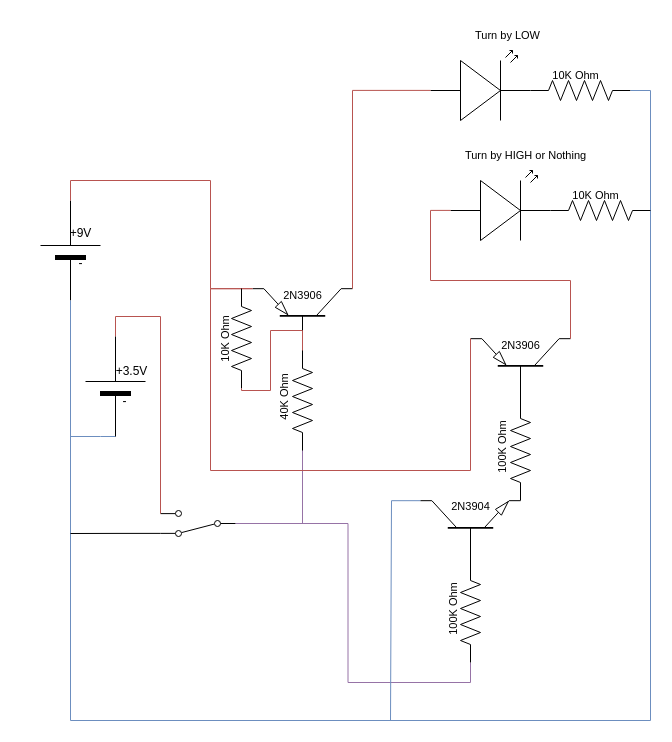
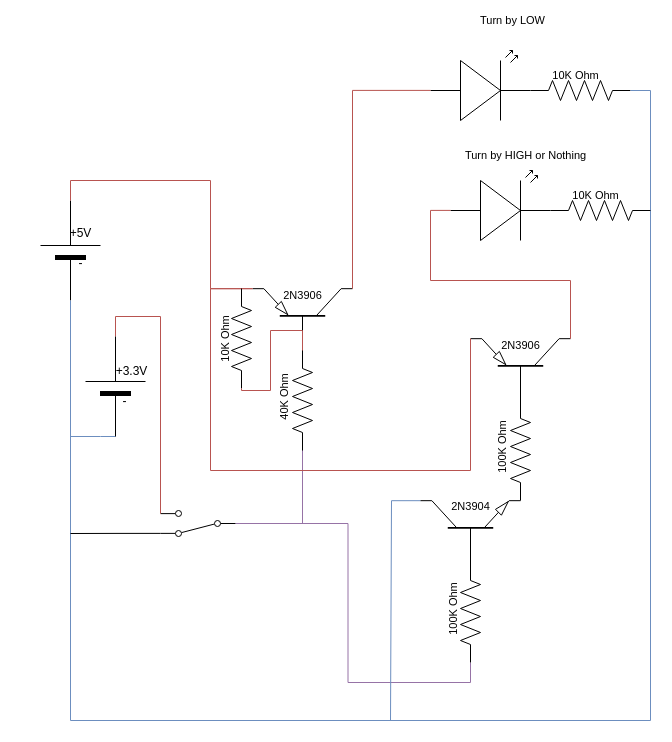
  <mxCell id="0" />
  <mxCell id="1" parent="0" />
  <mxCell id="2" value="" style="verticalLabelPosition=bottom;shadow=0;dashed=0;align=center;html=1;verticalAlign=top;shape=mxgraph.electrical.transistors.pnp_transistor_5;rotation=-90;" parent="1" vertex="1"><mxGeometry x="270" y="270" width="64" height="100" as="geometry" /></mxCell>
  <mxCell id="3" value="" style="verticalLabelPosition=bottom;shadow=0;dashed=0;align=center;fillColor=strokeColor;html=1;verticalAlign=top;strokeWidth=1;shape=mxgraph.electrical.miscellaneous.monocell_battery;rotation=-90;" parent="1" vertex="1"><mxGeometry x="20" y="220" width="100" height="60" as="geometry" /></mxCell>
- <mxCell id="4" value="+9V" style="text;html=1;align=center;verticalAlign=middle;resizable=0;points=[];autosize=1;strokeColor=none;fillColor=none;" parent="1" vertex="1"><mxGeometry x="55" y="218" width="50" height="30" as="geometry" /></mxCell>
+ <mxCell id="4" value="+5V" style="text;html=1;align=center;verticalAlign=middle;resizable=0;points=[];autosize=1;strokeColor=none;fillColor=none;" parent="1" vertex="1"><mxGeometry x="55" y="218" width="50" height="30" as="geometry" /></mxCell>
  <mxCell id="5" value="-" style="text;html=1;align=center;verticalAlign=middle;resizable=0;points=[];autosize=1;strokeColor=none;fillColor=none;" parent="1" vertex="1"><mxGeometry x="65" y="248" width="30" height="30" as="geometry" /></mxCell>
  <mxCell id="6" style="edgeStyle=orthogonalEdgeStyle;shape=connector;rounded=0;orthogonalLoop=1;jettySize=auto;html=1;entryX=1;entryY=0;entryDx=0;entryDy=0;entryPerimeter=0;labelBackgroundColor=default;strokeColor=#b85450;align=center;verticalAlign=middle;fontFamily=Helvetica;fontSize=11;fontColor=default;endArrow=none;endFill=0;exitX=1;exitY=0.5;exitDx=0;exitDy=0;exitPerimeter=0;fillColor=#f8cecc;" parent="1" source="3" target="2" edge="1"><mxGeometry relative="1" as="geometry"><Array as="points"><mxPoint x="70" y="180" /><mxPoint x="210" y="180" /><mxPoint x="210" y="288" /></Array></mxGeometry></mxCell>
  <mxCell id="7" value="" style="verticalLabelPosition=bottom;shadow=0;dashed=0;align=center;html=1;verticalAlign=top;shape=mxgraph.electrical.opto_electronics.led_2;pointerEvents=1;fontFamily=Helvetica;fontSize=11;fontColor=default;" parent="1" vertex="1"><mxGeometry x="430" y="50" width="100" height="70" as="geometry" /></mxCell>
  <mxCell id="8" style="edgeStyle=orthogonalEdgeStyle;shape=connector;rounded=0;orthogonalLoop=1;jettySize=auto;html=1;exitX=1;exitY=1;exitDx=0;exitDy=0;exitPerimeter=0;entryX=0;entryY=0.57;entryDx=0;entryDy=0;entryPerimeter=0;labelBackgroundColor=default;strokeColor=#b85450;align=center;verticalAlign=middle;fontFamily=Helvetica;fontSize=11;fontColor=default;endArrow=none;endFill=0;fillColor=#f8cecc;" parent="1" source="2" target="7" edge="1"><mxGeometry relative="1" as="geometry" /></mxCell>
  <mxCell id="9" value="" style="pointerEvents=1;verticalLabelPosition=bottom;shadow=0;dashed=0;align=center;html=1;verticalAlign=top;shape=mxgraph.electrical.resistors.resistor_2;fontFamily=Helvetica;fontSize=11;fontColor=default;" parent="1" vertex="1"><mxGeometry x="530" y="80" width="100" height="20" as="geometry" /></mxCell>
  <mxCell id="10" value="10K Ohm" style="text;html=1;align=center;verticalAlign=middle;resizable=0;points=[];autosize=1;strokeColor=none;fillColor=none;fontSize=11;fontFamily=Helvetica;fontColor=default;" parent="1" vertex="1"><mxGeometry x="540" y="60" width="70" height="30" as="geometry" /></mxCell>
  <mxCell id="11" value="2N3906" style="text;html=1;align=center;verticalAlign=middle;resizable=0;points=[];autosize=1;strokeColor=none;fillColor=none;fontSize=11;fontFamily=Helvetica;fontColor=default;" parent="1" vertex="1"><mxGeometry x="272" y="280" width="60" height="30" as="geometry" /></mxCell>
  <mxCell id="12" style="edgeStyle=orthogonalEdgeStyle;shape=connector;rounded=0;orthogonalLoop=1;jettySize=auto;html=1;exitX=1;exitY=0.5;exitDx=0;exitDy=0;exitPerimeter=0;entryX=0;entryY=0.5;entryDx=0;entryDy=0;entryPerimeter=0;labelBackgroundColor=default;align=center;verticalAlign=middle;fontFamily=Helvetica;fontSize=11;fontColor=default;endArrow=none;endFill=0;fillColor=#dae8fc;strokeColor=#6c8ebf;" parent="1" source="9" target="3" edge="1"><mxGeometry relative="1" as="geometry"><Array as="points"><mxPoint x="650" y="90" /><mxPoint x="650" y="720" /><mxPoint x="70" y="720" /></Array></mxGeometry></mxCell>
  <mxCell id="13" style="edgeStyle=orthogonalEdgeStyle;shape=connector;rounded=0;orthogonalLoop=1;jettySize=auto;html=1;exitX=0;exitY=0.5;exitDx=0;exitDy=0;exitPerimeter=0;labelBackgroundColor=default;strokeColor=#9673a6;align=center;verticalAlign=middle;fontFamily=Helvetica;fontSize=11;fontColor=default;endArrow=none;endFill=0;fillColor=#e1d5e7;" parent="1" edge="1"><mxGeometry relative="1" as="geometry"><mxPoint x="302" y="523" as="targetPoint" /><mxPoint x="302" y="443" as="sourcePoint" /></mxGeometry></mxCell>
  <mxCell id="14" value="" style="pointerEvents=1;verticalLabelPosition=bottom;shadow=0;dashed=0;align=center;html=1;verticalAlign=top;shape=mxgraph.electrical.resistors.resistor_2;fontFamily=Helvetica;fontSize=11;fontColor=default;rotation=-90;" parent="1" vertex="1"><mxGeometry x="252" y="390" width="100" height="20" as="geometry" /></mxCell>
  <mxCell id="15" value="" style="verticalLabelPosition=bottom;shadow=0;dashed=0;align=center;html=1;verticalAlign=top;shape=mxgraph.electrical.transistors.pnp_transistor_5;rotation=-90;" parent="1" vertex="1"><mxGeometry x="488" y="320" width="64" height="100" as="geometry" /></mxCell>
  <mxCell id="16" value="2N3906" style="text;html=1;align=center;verticalAlign=middle;resizable=0;points=[];autosize=1;strokeColor=none;fillColor=none;fontSize=11;fontFamily=Helvetica;fontColor=default;" parent="1" vertex="1"><mxGeometry x="490" y="330" width="60" height="30" as="geometry" /></mxCell>
  <mxCell id="17" value="" style="pointerEvents=1;verticalLabelPosition=bottom;shadow=0;dashed=0;align=center;html=1;verticalAlign=top;shape=mxgraph.electrical.resistors.resistor_2;fontFamily=Helvetica;fontSize=11;fontColor=default;rotation=-90;" parent="1" vertex="1"><mxGeometry x="470" y="440" width="100" height="20" as="geometry" /></mxCell>
  <mxCell id="18" style="edgeStyle=orthogonalEdgeStyle;rounded=0;orthogonalLoop=1;jettySize=auto;html=1;exitX=1;exitY=0;exitDx=0;exitDy=0;exitPerimeter=0;entryX=1;entryY=0;entryDx=0;entryDy=0;entryPerimeter=0;endArrow=none;endFill=0;fillColor=#f8cecc;strokeColor=#b85450;" parent="1" source="2" target="15" edge="1"><mxGeometry relative="1" as="geometry"><Array as="points"><mxPoint x="210" y="288" /><mxPoint x="210" y="470" /><mxPoint x="470" y="470" /></Array></mxGeometry></mxCell>
  <mxCell id="19" value="" style="verticalLabelPosition=bottom;shadow=0;dashed=0;align=center;html=1;verticalAlign=top;shape=mxgraph.electrical.opto_electronics.led_2;pointerEvents=1;fontFamily=Helvetica;fontSize=11;fontColor=default;" parent="1" vertex="1"><mxGeometry x="450" y="170" width="100" height="70" as="geometry" /></mxCell>
  <mxCell id="20" value="" style="pointerEvents=1;verticalLabelPosition=bottom;shadow=0;dashed=0;align=center;html=1;verticalAlign=top;shape=mxgraph.electrical.resistors.resistor_2;fontFamily=Helvetica;fontSize=11;fontColor=default;" parent="1" vertex="1"><mxGeometry x="550" y="200" width="100" height="20" as="geometry" /></mxCell>
  <mxCell id="21" value="10K Ohm" style="text;html=1;align=center;verticalAlign=middle;resizable=0;points=[];autosize=1;strokeColor=none;fillColor=none;fontSize=11;fontFamily=Helvetica;fontColor=default;" parent="1" vertex="1"><mxGeometry x="560" y="180" width="70" height="30" as="geometry" /></mxCell>
  <mxCell id="22" style="edgeStyle=orthogonalEdgeStyle;shape=connector;rounded=0;orthogonalLoop=1;jettySize=auto;html=1;exitX=1;exitY=1;exitDx=0;exitDy=0;exitPerimeter=0;entryX=0;entryY=0.57;entryDx=0;entryDy=0;entryPerimeter=0;labelBackgroundColor=default;strokeColor=#b85450;align=center;verticalAlign=middle;fontFamily=Helvetica;fontSize=11;fontColor=default;endArrow=none;endFill=0;fillColor=#f8cecc;" parent="1" source="15" target="19" edge="1"><mxGeometry relative="1" as="geometry"><Array as="points"><mxPoint x="570" y="280" /><mxPoint x="430" y="280" /><mxPoint x="430" y="210" /></Array></mxGeometry></mxCell>
  <mxCell id="23" value="2N3904" style="text;html=1;align=center;verticalAlign=middle;resizable=0;points=[];autosize=1;strokeColor=none;fillColor=none;fontSize=11;fontFamily=Helvetica;fontColor=default;" parent="1" vertex="1"><mxGeometry x="440" y="491" width="60" height="30" as="geometry" /></mxCell>
  <mxCell id="24" style="edgeStyle=orthogonalEdgeStyle;shape=connector;rounded=0;orthogonalLoop=1;jettySize=auto;html=1;exitX=0;exitY=0.5;exitDx=0;exitDy=0;exitPerimeter=0;entryX=0;entryY=0.5;entryDx=0;entryDy=0;labelBackgroundColor=default;strokeColor=#9673a6;align=center;verticalAlign=middle;fontFamily=Helvetica;fontSize=11;fontColor=default;endArrow=none;endFill=0;fillColor=#e1d5e7;" parent="1" source="25" target="31" edge="1"><mxGeometry relative="1" as="geometry" /></mxCell>
  <mxCell id="25" value="" style="pointerEvents=1;verticalLabelPosition=bottom;shadow=0;dashed=0;align=center;html=1;verticalAlign=top;shape=mxgraph.electrical.resistors.resistor_2;fontFamily=Helvetica;fontSize=11;fontColor=default;rotation=-90;" parent="1" vertex="1"><mxGeometry x="420" y="602" width="100" height="20" as="geometry" /></mxCell>
  <mxCell id="26" style="edgeStyle=orthogonalEdgeStyle;shape=connector;rounded=0;orthogonalLoop=1;jettySize=auto;html=1;exitX=1;exitY=0;exitDx=0;exitDy=0;exitPerimeter=0;labelBackgroundColor=default;strokeColor=#6c8ebf;align=center;verticalAlign=middle;fontFamily=Helvetica;fontSize=11;fontColor=default;endArrow=none;endFill=0;fillColor=#dae8fc;" parent="1" source="27" edge="1"><mxGeometry relative="1" as="geometry"><mxPoint x="390" y="720" as="targetPoint" /><Array as="points"><mxPoint x="391" y="500" /></Array></mxGeometry></mxCell>
  <mxCell id="27" value="" style="verticalLabelPosition=bottom;shadow=0;dashed=0;align=center;html=1;verticalAlign=top;shape=mxgraph.electrical.transistors.npn_transistor_5;fontFamily=Helvetica;fontSize=11;fontColor=default;rotation=-90;" parent="1" vertex="1"><mxGeometry x="438" y="482" width="64" height="100" as="geometry" /></mxCell>
  <mxCell id="28" value="100K Ohm" style="text;html=1;align=center;verticalAlign=middle;resizable=0;points=[];autosize=1;strokeColor=none;fillColor=none;fontSize=11;fontFamily=Helvetica;fontColor=default;rotation=-90;" parent="1" vertex="1"><mxGeometry x="462" y="432" width="80" height="30" as="geometry" /></mxCell>
  <mxCell id="29" value="100K Ohm" style="text;html=1;align=center;verticalAlign=middle;resizable=0;points=[];autosize=1;strokeColor=none;fillColor=none;fontSize=11;fontFamily=Helvetica;fontColor=default;rotation=-90;" parent="1" vertex="1"><mxGeometry x="413" y="594" width="80" height="30" as="geometry" /></mxCell>
  <mxCell id="30" style="edgeStyle=orthogonalEdgeStyle;shape=connector;rounded=0;orthogonalLoop=1;jettySize=auto;html=1;exitX=1;exitY=0.12;exitDx=0;exitDy=0;labelBackgroundColor=default;strokeColor=default;align=center;verticalAlign=middle;fontFamily=Helvetica;fontSize=11;fontColor=default;endArrow=none;endFill=0;" parent="1" source="31" edge="1"><mxGeometry relative="1" as="geometry"><mxPoint x="70" y="533" as="targetPoint" /></mxGeometry></mxCell>
  <mxCell id="31" value="" style="html=1;shape=mxgraph.electrical.electro-mechanical.twoWaySwitch;aspect=fixed;elSwitchState=2;fontFamily=Helvetica;fontSize=11;fontColor=default;rotation=-180;" parent="1" vertex="1"><mxGeometry x="160" y="510" width="75" height="26" as="geometry" /></mxCell>
  <mxCell id="32" style="edgeStyle=orthogonalEdgeStyle;shape=connector;rounded=0;orthogonalLoop=1;jettySize=auto;html=1;exitX=0;exitY=0.5;exitDx=0;exitDy=0;exitPerimeter=0;labelBackgroundColor=default;strokeColor=#6c8ebf;align=center;verticalAlign=middle;fontFamily=Helvetica;fontSize=11;fontColor=default;endArrow=none;endFill=0;fillColor=#dae8fc;" parent="1" source="34" edge="1"><mxGeometry relative="1" as="geometry"><mxPoint x="70" y="436" as="targetPoint" /><Array as="points"><mxPoint x="100" y="436" /><mxPoint x="100" y="436" /></Array></mxGeometry></mxCell>
  <mxCell id="33" style="edgeStyle=orthogonalEdgeStyle;shape=connector;rounded=0;orthogonalLoop=1;jettySize=auto;html=1;exitX=1;exitY=0.5;exitDx=0;exitDy=0;exitPerimeter=0;entryX=1;entryY=0.88;entryDx=0;entryDy=0;labelBackgroundColor=default;strokeColor=#b85450;align=center;verticalAlign=middle;fontFamily=Helvetica;fontSize=11;fontColor=default;endArrow=none;endFill=0;fillColor=#f8cecc;" parent="1" source="34" target="31" edge="1"><mxGeometry relative="1" as="geometry"><Array as="points"><mxPoint x="115" y="316" /><mxPoint x="160" y="316" /></Array></mxGeometry></mxCell>
  <mxCell id="34" value="" style="verticalLabelPosition=bottom;shadow=0;dashed=0;align=center;fillColor=strokeColor;html=1;verticalAlign=top;strokeWidth=1;shape=mxgraph.electrical.miscellaneous.monocell_battery;rotation=-90;" parent="1" vertex="1"><mxGeometry x="65" y="356" width="100" height="60" as="geometry" /></mxCell>
- <mxCell id="35" value="+3.5V" style="text;html=1;align=center;verticalAlign=middle;resizable=0;points=[];autosize=1;strokeColor=none;fillColor=none;" parent="1" vertex="1"><mxGeometry x="101" y="356" width="60" height="30" as="geometry" /></mxCell>
+ <mxCell id="35" value="+3.3V" style="text;html=1;align=center;verticalAlign=middle;resizable=0;points=[];autosize=1;strokeColor=none;fillColor=none;" parent="1" vertex="1"><mxGeometry x="101" y="356" width="60" height="30" as="geometry" /></mxCell>
  <mxCell id="36" value="-" style="text;html=1;align=center;verticalAlign=middle;resizable=0;points=[];autosize=1;strokeColor=none;fillColor=none;" parent="1" vertex="1"><mxGeometry x="109" y="386" width="30" height="30" as="geometry" /></mxCell>
  <mxCell id="37" value="40K Ohm" style="text;html=1;align=center;verticalAlign=middle;resizable=0;points=[];autosize=1;strokeColor=none;fillColor=none;fontSize=11;fontFamily=Helvetica;fontColor=default;rotation=-90;" parent="1" vertex="1"><mxGeometry x="249" y="382" width="70" height="30" as="geometry" /></mxCell>
  <mxCell id="38" value="" style="pointerEvents=1;verticalLabelPosition=bottom;shadow=0;dashed=0;align=center;html=1;verticalAlign=top;shape=mxgraph.electrical.resistors.resistor_2;fontFamily=Helvetica;fontSize=11;fontColor=default;rotation=-90;" parent="1" vertex="1"><mxGeometry x="191" y="328" width="100" height="20" as="geometry" /></mxCell>
  <mxCell id="39" value="10K Ohm" style="text;html=1;align=center;verticalAlign=middle;resizable=0;points=[];autosize=1;strokeColor=none;fillColor=none;fontSize=11;fontFamily=Helvetica;fontColor=default;rotation=-90;" parent="1" vertex="1"><mxGeometry x="190" y="324" width="70" height="30" as="geometry" /></mxCell>
  <mxCell id="40" style="edgeStyle=orthogonalEdgeStyle;shape=connector;rounded=0;orthogonalLoop=1;jettySize=auto;html=1;exitX=0;exitY=0.5;exitDx=0;exitDy=0;exitPerimeter=0;entryX=1;entryY=0.5;entryDx=0;entryDy=0;entryPerimeter=0;labelBackgroundColor=default;strokeColor=#b85450;align=center;verticalAlign=middle;fontFamily=Helvetica;fontSize=11;fontColor=default;endArrow=none;endFill=0;fillColor=#f8cecc;" parent="1" source="38" target="14" edge="1"><mxGeometry relative="1" as="geometry"><Array as="points"><mxPoint x="241" y="390" /><mxPoint x="270" y="390" /><mxPoint x="270" y="330" /><mxPoint x="302" y="330" /></Array></mxGeometry></mxCell>
- <mxCell id="41" value="Turn by LOW" style="text;html=1;align=center;verticalAlign=middle;resizable=0;points=[];autosize=1;strokeColor=none;fillColor=none;fontSize=11;fontFamily=Helvetica;fontColor=default;" parent="1" vertex="1"><mxGeometry x="462" y="20" width="90" height="30" as="geometry" /></mxCell>
+ <mxCell id="41" value="Turn by LOW" style="text;html=1;align=center;verticalAlign=middle;resizable=0;points=[];autosize=1;strokeColor=none;fillColor=none;fontSize=11;fontFamily=Helvetica;fontColor=default;" parent="1" vertex="1"><mxGeometry x="467" y="5" width="90" height="30" as="geometry" /></mxCell>
  <mxCell id="42" value="Turn by HIGH or Nothing" style="text;html=1;align=center;verticalAlign=middle;resizable=0;points=[];autosize=1;strokeColor=none;fillColor=none;fontSize=11;fontFamily=Helvetica;fontColor=default;" parent="1" vertex="1"><mxGeometry x="455" y="140" width="140" height="30" as="geometry" /></mxCell>
